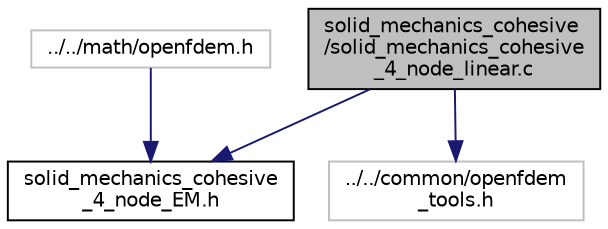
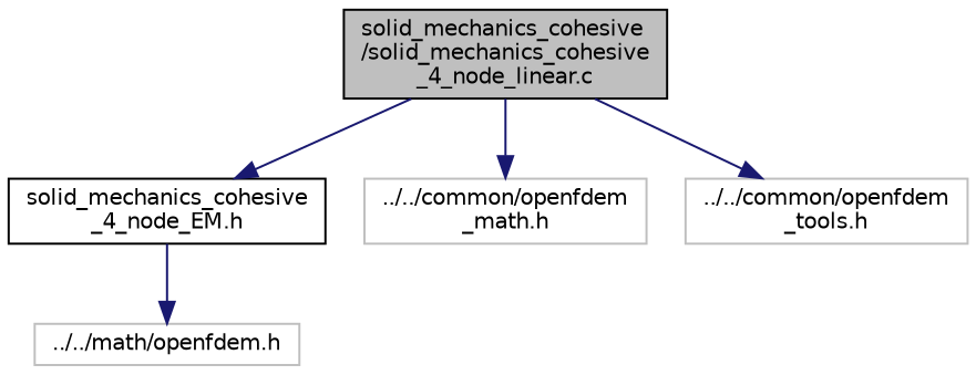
  digraph {
    node [color=grey75 fillcolor=white fontname=Helvetica fontsize=10 shape=record style=filled]
    edge [color=midnightblue fontname=Helvetica fontsize=10 labelfontname=Helvetica labelfontsize=10 style=solid]
    n1 [color=black fillcolor=grey75 fontcolor=black height=0.2 label="solid_mechanics_cohesive\l/solid_mechanics_cohesive\l_4_node_linear.c" width=0.4]
    n2 [color=black height=0.2 label="solid_mechanics_cohesive\l_4_node_EM.h" width=0.4]
+   n3 [height=0.2 label="../../common/openfdem\l_math.h" width=0.4]
    n4 [height=0.2 label="../../common/openfdem\l_tools.h" width=0.4]
    n5 [height=0.2 label="../../math/openfdem.h" width=0.4]
    n1 -> n2
+   n1 -> n3
    n1 -> n4
-   n5 -> n2
+   n2 -> n5
  }
